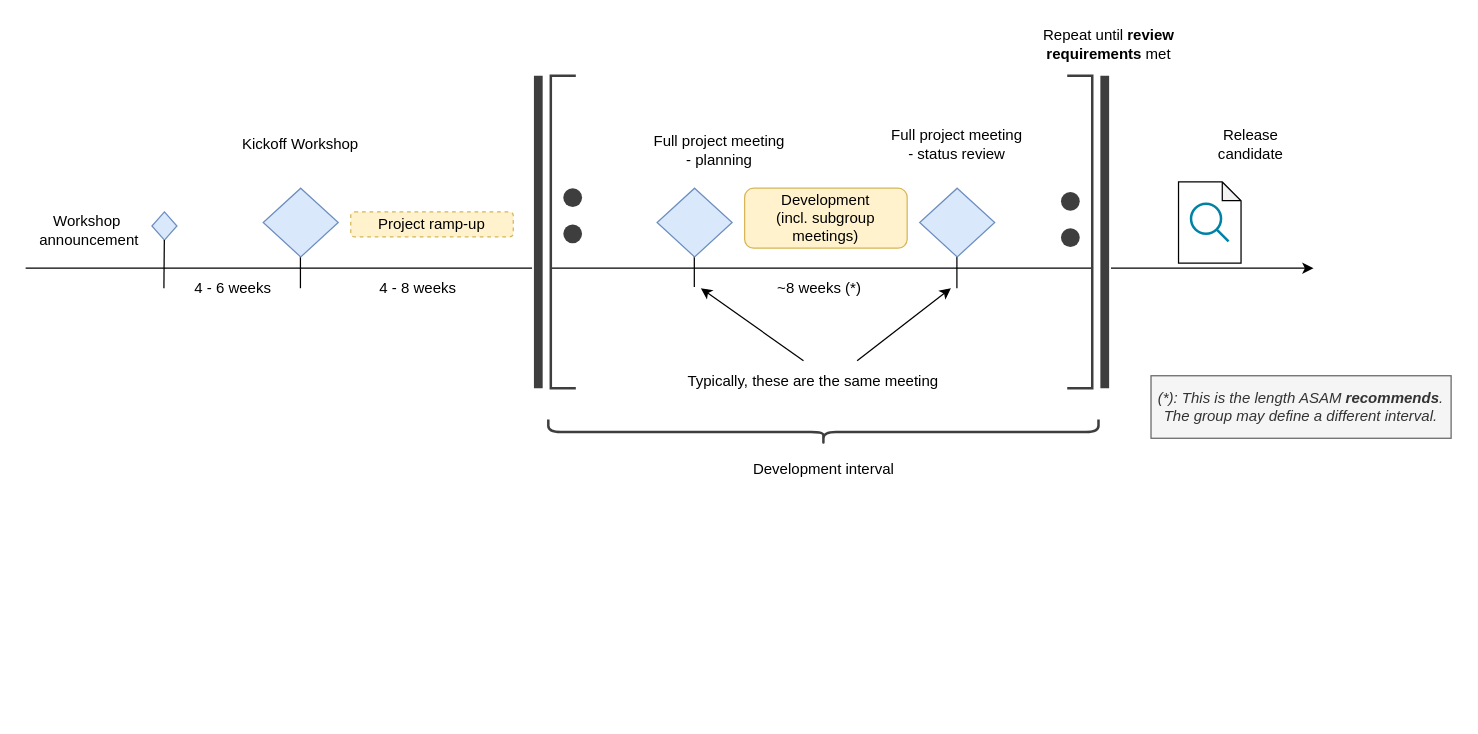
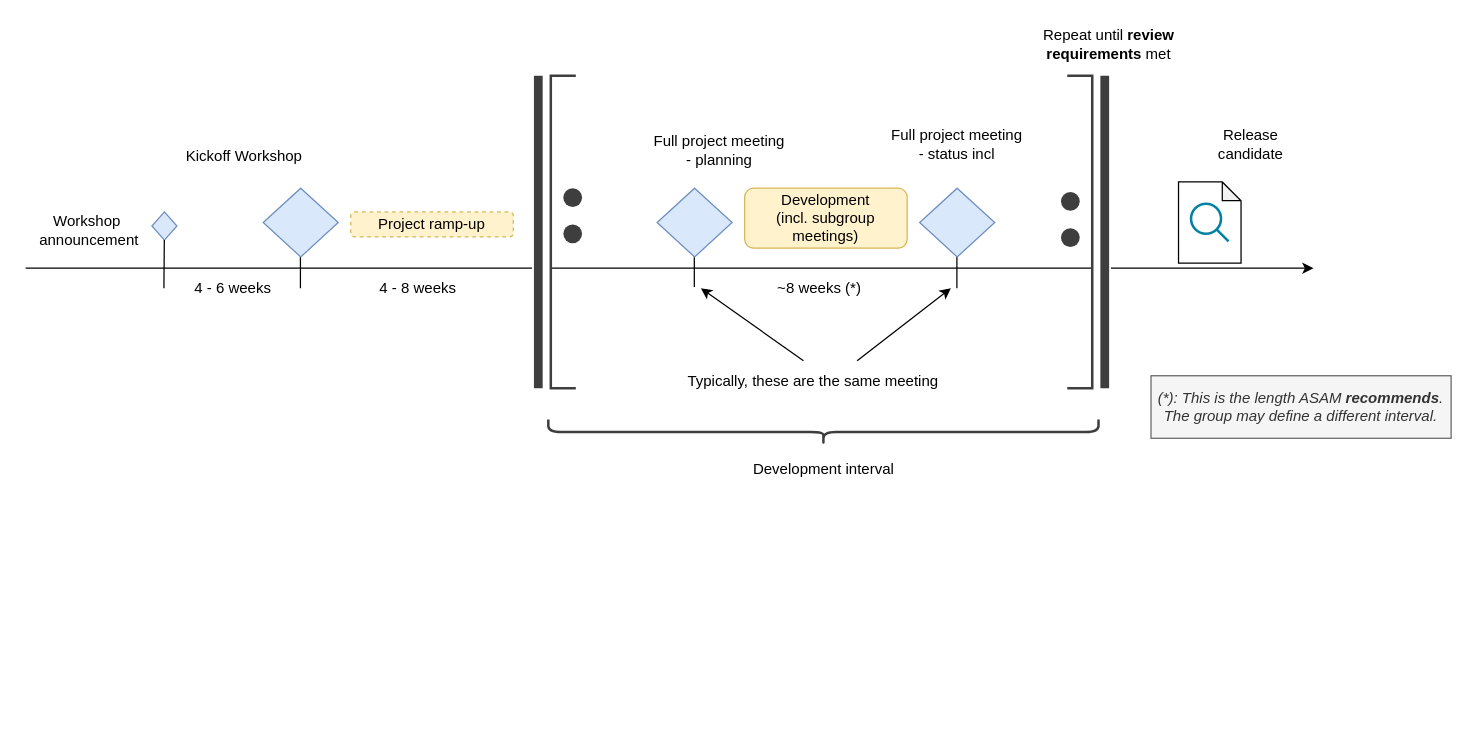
  <mxCell id="0" />
  <mxCell id="1" parent="0" />
  <mxCell id="2" value="" style="endArrow=classic;html=1;strokeColor=#000000;" parent="1" edge="1"><mxGeometry width="50" height="50" relative="1" as="geometry"><mxPoint x="20" y="214" as="sourcePoint" /><mxPoint x="1050" y="214" as="targetPoint" /></mxGeometry></mxCell>
  <mxCell id="3" value="" style="rounded=0;whiteSpace=wrap;html=1;shadow=0;sketch=0;strokeColor=none;fillColor=#FFFFFF;" parent="1" vertex="1"><mxGeometry x="873" y="60" width="15" height="250" as="geometry" /></mxCell>
  <mxCell id="4" value="" style="rounded=0;whiteSpace=wrap;html=1;shadow=0;sketch=0;strokeColor=none;fillColor=#FFFFFF;" parent="1" vertex="1"><mxGeometry x="425" y="60" width="15" height="250" as="geometry" /></mxCell>
  <mxCell id="5" value="" style="endArrow=none;html=1;strokeColor=#000000;" parent="1" edge="1"><mxGeometry width="50" height="50" relative="1" as="geometry"><mxPoint x="239.76" y="230" as="sourcePoint" /><mxPoint x="239.76" y="180" as="targetPoint" /></mxGeometry></mxCell>
  <mxCell id="6" value="Project ramp-up" style="rounded=1;whiteSpace=wrap;html=1;fillColor=#fff2cc;strokeColor=#d6b656;fontColor=#000000;dashed=1;" parent="1" vertex="1"><mxGeometry x="280" y="169" width="130" height="20" as="geometry" /></mxCell>
  <mxCell id="7" value="4 - 8 weeks" style="text;html=1;strokeColor=none;fillColor=none;align=center;verticalAlign=middle;whiteSpace=wrap;rounded=0;fontColor=#000000;" parent="1" vertex="1"><mxGeometry x="284" y="215" width="100" height="30" as="geometry" /></mxCell>
  <mxCell id="8" value="" style="endArrow=none;html=1;strokeColor=#000000;" parent="1" edge="1"><mxGeometry width="50" height="50" relative="1" as="geometry"><mxPoint x="554.76" y="229" as="sourcePoint" /><mxPoint x="554.76" y="179" as="targetPoint" /></mxGeometry></mxCell>
  <mxCell id="9" value="" style="rhombus;whiteSpace=wrap;html=1;fillColor=#dae8fc;strokeColor=#6c8ebf;" parent="1" vertex="1"><mxGeometry x="210" y="150" width="60" height="55" as="geometry" /></mxCell>
- <mxCell id="10" value="Kickoff Workshop" style="text;html=1;strokeColor=none;fillColor=none;align=center;verticalAlign=middle;whiteSpace=wrap;rounded=0;fontColor=#000000;" parent="1" vertex="1"><mxGeometry x="190" y="100" width="100" height="30" as="geometry" /></mxCell>
- <mxCell id="11" value="Full project meeting - status review" style="text;html=1;strokeColor=none;fillColor=none;align=center;verticalAlign=middle;whiteSpace=wrap;rounded=0;fontColor=#000000;" parent="1" vertex="1"><mxGeometry x="710" y="100" width="110" height="30" as="geometry" /></mxCell>
+ <mxCell id="10" value="Kickoff Workshop" style="text;html=1;strokeColor=none;fillColor=none;align=center;verticalAlign=middle;whiteSpace=wrap;rounded=0;fontColor=#000000;" parent="1" vertex="1"><mxGeometry x="145" y="110" width="100" height="30" as="geometry" /></mxCell>
+ <mxCell id="11" value="Full project meeting - status incl" style="text;html=1;strokeColor=none;fillColor=none;align=center;verticalAlign=middle;whiteSpace=wrap;rounded=0;fontColor=#000000;" parent="1" vertex="1"><mxGeometry x="710" y="100" width="110" height="30" as="geometry" /></mxCell>
  <mxCell id="12" value="Workshop&amp;nbsp;&lt;br&gt;announcement" style="text;html=1;strokeColor=none;fillColor=none;align=center;verticalAlign=middle;whiteSpace=wrap;rounded=0;fontColor=#000000;" parent="1" vertex="1"><mxGeometry x="21" y="169" width="100" height="30" as="geometry" /></mxCell>
  <mxCell id="13" value="Release candidate" style="text;html=1;strokeColor=none;fillColor=none;align=center;verticalAlign=middle;whiteSpace=wrap;rounded=0;fontColor=#000000;" parent="1" vertex="1"><mxGeometry x="950" y="100" width="100" height="30" as="geometry" /></mxCell>
  <mxCell id="14" value="" style="group" parent="1" vertex="1" connectable="0"><mxGeometry x="942" y="145" width="53.996" height="65" as="geometry" /></mxCell>
  <mxCell id="15" value="" style="shape=note;whiteSpace=wrap;html=1;backgroundOutline=1;darkOpacity=0.05;fontColor=#000000;size=15;strokeColor=#000000;" parent="14" vertex="1"><mxGeometry width="50" height="65" as="geometry" /></mxCell>
  <mxCell id="16" style="edgeStyle=none;html=1;exitX=0;exitY=0;exitDx=12.5;exitDy=20;exitPerimeter=0;entryX=0.574;entryY=1.034;entryDx=0;entryDy=0;entryPerimeter=0;fontColor=#000000;strokeColor=#000000;" parent="14" edge="1"><mxGeometry relative="1" as="geometry"><mxPoint x="33.843" y="42.485" as="sourcePoint" /><mxPoint x="33.047" y="42.651" as="targetPoint" /></mxGeometry></mxCell>
  <mxCell id="17" value="" style="html=1;verticalLabelPosition=bottom;align=center;labelBackgroundColor=#ffffff;verticalAlign=top;strokeWidth=2;strokeColor=#0082A5;shadow=0;dashed=0;shape=mxgraph.ios7.icons.looking_glass;" parent="14" vertex="1"><mxGeometry x="10" y="17.5" width="30" height="30" as="geometry" /></mxCell>
  <mxCell id="18" value="" style="endArrow=none;html=1;strokeColor=#000000;" parent="1" edge="1"><mxGeometry width="50" height="50" relative="1" as="geometry"><mxPoint x="764.76" y="230" as="sourcePoint" /><mxPoint x="764.76" y="180" as="targetPoint" /></mxGeometry></mxCell>
  <mxCell id="19" value="Development&lt;br&gt;(incl. subgroup meetings)" style="rounded=1;whiteSpace=wrap;html=1;fillColor=#fff2cc;strokeColor=#d6b656;fontColor=#000000;" parent="1" vertex="1"><mxGeometry x="595" y="150" width="130" height="48" as="geometry" /></mxCell>
  <mxCell id="20" value="" style="rhombus;whiteSpace=wrap;html=1;fillColor=#dae8fc;strokeColor=#6c8ebf;" parent="1" vertex="1"><mxGeometry x="525" y="150" width="60" height="55" as="geometry" /></mxCell>
  <mxCell id="21" value="Full project meeting - planning" style="text;html=1;strokeColor=none;fillColor=none;align=center;verticalAlign=middle;whiteSpace=wrap;rounded=0;fontColor=#000000;" parent="1" vertex="1"><mxGeometry x="520" y="105" width="110" height="30" as="geometry" /></mxCell>
  <mxCell id="22" value="~8 weeks (*)" style="text;html=1;strokeColor=none;fillColor=none;align=center;verticalAlign=middle;whiteSpace=wrap;rounded=0;fontColor=#000000;" parent="1" vertex="1"><mxGeometry x="605" y="215" width="100" height="30" as="geometry" /></mxCell>
  <mxCell id="23" value="4 - 6 weeks" style="text;html=1;strokeColor=none;fillColor=none;align=center;verticalAlign=middle;whiteSpace=wrap;rounded=0;fontColor=#000000;" parent="1" vertex="1"><mxGeometry x="136" y="215" width="100" height="30" as="geometry" /></mxCell>
  <mxCell id="24" value="" style="endArrow=none;html=1;strokeColor=#000000;startArrow=none;" parent="1" source="25" edge="1"><mxGeometry width="50" height="50" relative="1" as="geometry"><mxPoint x="130.58" y="230" as="sourcePoint" /><mxPoint x="130.58" y="180" as="targetPoint" /></mxGeometry></mxCell>
  <mxCell id="25" value="" style="rhombus;whiteSpace=wrap;html=1;fillColor=#dae8fc;strokeColor=#6c8ebf;" parent="1" vertex="1"><mxGeometry x="121" y="169" width="20" height="22.5" as="geometry" /></mxCell>
  <mxCell id="26" value="" style="endArrow=none;html=1;strokeColor=#000000;" parent="1" target="25" edge="1"><mxGeometry width="50" height="50" relative="1" as="geometry"><mxPoint x="130.58" y="230" as="sourcePoint" /><mxPoint x="130.58" y="180" as="targetPoint" /></mxGeometry></mxCell>
  <mxCell id="27" value="" style="rhombus;whiteSpace=wrap;html=1;fillColor=#dae8fc;strokeColor=#6c8ebf;" parent="1" vertex="1"><mxGeometry x="735" y="150" width="60" height="55" as="geometry" /></mxCell>
  <mxCell id="28" value="" style="strokeWidth=2;html=1;shape=mxgraph.flowchart.annotation_1;align=left;pointerEvents=1;perimeterSpacing=2;shadow=0;sketch=0;strokeColor=#3E3E3E;" parent="1" vertex="1"><mxGeometry x="440" y="60" width="20" height="250" as="geometry" /></mxCell>
  <mxCell id="29" value="" style="strokeWidth=2;html=1;shape=mxgraph.flowchart.annotation_1;align=left;pointerEvents=1;perimeterSpacing=2;shadow=0;sketch=0;rotation=-180;strokeColor=#3E3E3E;" parent="1" vertex="1"><mxGeometry x="853" y="60" width="20" height="250" as="geometry" /></mxCell>
  <mxCell id="30" value="" style="endArrow=none;html=1;rounded=0;strokeWidth=7;strokeColor=#3E3E3E;" parent="1" edge="1"><mxGeometry width="50" height="50" relative="1" as="geometry"><mxPoint x="430" y="310" as="sourcePoint" /><mxPoint x="430" y="60" as="targetPoint" /></mxGeometry></mxCell>
  <mxCell id="31" value="" style="group" parent="1" vertex="1" connectable="0"><mxGeometry x="450" y="150" width="20" height="49" as="geometry" /></mxCell>
  <mxCell id="32" value="" style="ellipse;whiteSpace=wrap;html=1;aspect=fixed;shadow=0;sketch=0;fillColor=#3E3E3E;strokeColor=none;" parent="31" vertex="1"><mxGeometry width="15" height="15" as="geometry" /></mxCell>
  <mxCell id="33" value="" style="ellipse;whiteSpace=wrap;html=1;aspect=fixed;shadow=0;sketch=0;fillColor=#3E3E3E;strokeColor=none;" parent="31" vertex="1"><mxGeometry y="29" width="15" height="15" as="geometry" /></mxCell>
  <mxCell id="34" value="" style="ellipse;whiteSpace=wrap;html=1;aspect=fixed;shadow=0;sketch=0;fillColor=#3E3E3E;strokeColor=none;" parent="1" vertex="1"><mxGeometry x="848" y="153" width="15" height="15" as="geometry" /></mxCell>
  <mxCell id="35" value="" style="ellipse;whiteSpace=wrap;html=1;aspect=fixed;shadow=0;sketch=0;fillColor=#3E3E3E;strokeColor=none;" parent="1" vertex="1"><mxGeometry x="848" y="182" width="15" height="15" as="geometry" /></mxCell>
  <mxCell id="36" value="" style="endArrow=none;html=1;rounded=0;strokeWidth=7;strokeColor=#3E3E3E;" parent="1" edge="1"><mxGeometry width="50" height="50" relative="1" as="geometry"><mxPoint x="883" y="310" as="sourcePoint" /><mxPoint x="883" y="60" as="targetPoint" /></mxGeometry></mxCell>
  <mxCell id="37" value="Repeat until &lt;b&gt;review requirements&lt;/b&gt; met" style="text;html=1;strokeColor=none;fillColor=none;align=center;verticalAlign=middle;whiteSpace=wrap;rounded=0;fontColor=#000000;" parent="1" vertex="1"><mxGeometry x="830" y="20" width="113" height="30" as="geometry" /></mxCell>
  <mxCell id="38" value="(*): This is the length ASAM &lt;b&gt;recommends&lt;/b&gt;. The group may define a different interval." style="text;html=1;strokeColor=#666666;fillColor=#f5f5f5;align=center;verticalAlign=middle;whiteSpace=wrap;rounded=0;shadow=0;sketch=0;fontStyle=2;fontColor=#333333;" parent="1" vertex="1"><mxGeometry x="920" y="300" width="240" height="50" as="geometry" /></mxCell>
  <mxCell id="39" value="Typically, these are the same meeting" style="text;html=1;strokeColor=none;fillColor=none;align=center;verticalAlign=middle;whiteSpace=wrap;rounded=0;" parent="1" vertex="1"><mxGeometry x="540" y="290" width="220" height="30" as="geometry" /></mxCell>
  <mxCell id="40" value="" style="endArrow=classic;html=1;rounded=0;exitX=0.659;exitY=-0.067;exitDx=0;exitDy=0;exitPerimeter=0;" parent="1" source="39" edge="1"><mxGeometry width="50" height="50" relative="1" as="geometry"><mxPoint x="670" y="310" as="sourcePoint" /><mxPoint x="760" y="230" as="targetPoint" /></mxGeometry></mxCell>
  <mxCell id="41" value="" style="endArrow=classic;html=1;rounded=0;exitX=0.464;exitY=-0.067;exitDx=0;exitDy=0;exitPerimeter=0;" parent="1" source="39" edge="1"><mxGeometry width="50" height="50" relative="1" as="geometry"><mxPoint x="680" y="320" as="sourcePoint" /><mxPoint x="560" y="230" as="targetPoint" /></mxGeometry></mxCell>
  <mxCell id="42" value="" style="shape=curlyBracket;whiteSpace=wrap;html=1;rounded=1;flipH=1;rotation=90;strokeWidth=2;strokeColor=#3E3E3E;" vertex="1" parent="1"><mxGeometry x="648" y="125" width="20" height="440" as="geometry" /></mxCell>
  <mxCell id="43" value="Development interval" style="text;html=1;align=center;verticalAlign=middle;resizable=0;points=[];autosize=1;strokeColor=none;fillColor=none;" vertex="1" parent="1"><mxGeometry x="588" y="360" width="140" height="30" as="geometry" /></mxCell>
